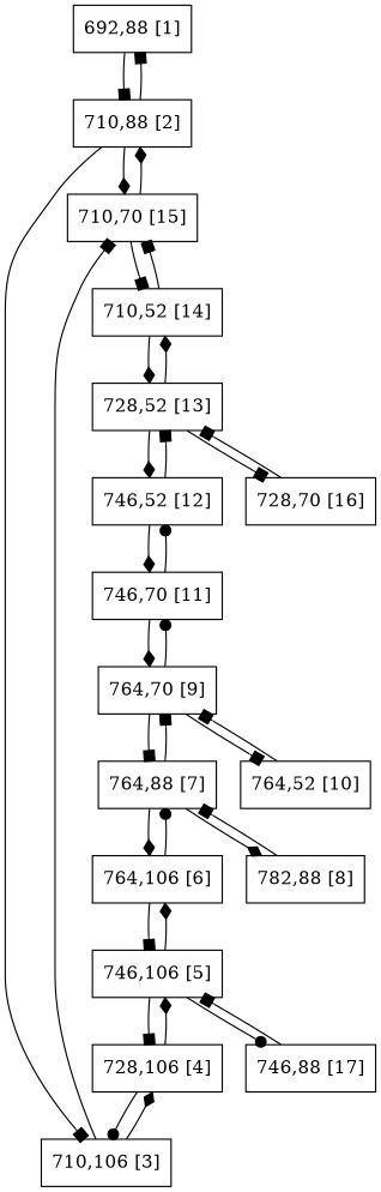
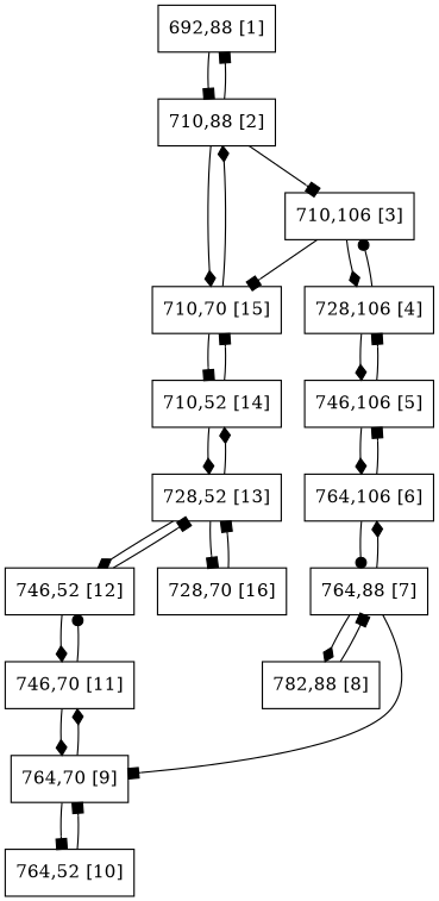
  digraph {
    bgcolor=white
    node [color=black shape=polygon sides=4]
    edge [arrowhead=box]
    n1 [label="692,88 [1]"]
    n2 [label="710,88 [2]"]
    n3 [label="710,106 [3]"]
    n4 [label="710,70 [15]"]
    n5 [label="728,106 [4]"]
    n6 [label="710,52 [14]"]
    n7 [label="746,106 [5]"]
    n8 [label="764,106 [6]"]
-   n9 [label="746,88 [17]"]
    n10 [label="764,88 [7]"]
    n11 [label="782,88 [8]"]
    n12 [label="764,70 [9]"]
    n13 [label="764,52 [10]"]
    n14 [label="746,70 [11]"]
    n15 [label="746,52 [12]"]
    n16 [label="728,52 [13]"]
    n17 [label="728,70 [16]"]
    n1 -> n2
    n2 -> n1
    n2 -> n3
    n2 -> n4 [arrowhead=diamond]
    n3 -> n4
    n3 -> n5 [arrowhead=diamond]
    n4 -> n2 [arrowhead=diamond]
    n4 -> n6
    n5 -> n3 [arrowhead=dot]
    n5 -> n7 [arrowhead=diamond]
    n6 -> n4
    n6 -> n16 [arrowhead=diamond]
    n7 -> n5
    n7 -> n8 [arrowhead=diamond]
-   n7 -> n9 [arrowhead=dot]
    n8 -> n7
    n8 -> n10 [arrowhead=dot]
-   n9 -> n7
    n10 -> n8 [arrowhead=diamond]
    n10 -> n11 [arrowhead=diamond]
    n10 -> n12
    n11 -> n10
-   n12 -> n10
    n12 -> n13
-   n12 -> n14 [arrowhead=dot]
+   n12 -> n14 [arrowhead=diamond]
    n13 -> n12
    n14 -> n12 [arrowhead=diamond]
    n14 -> n15 [arrowhead=dot]
    n15 -> n14 [arrowhead=diamond]
    n15 -> n16
    n16 -> n6 [arrowhead=diamond]
    n16 -> n15 [arrowhead=diamond]
    n16 -> n17
    n17 -> n16
  }
